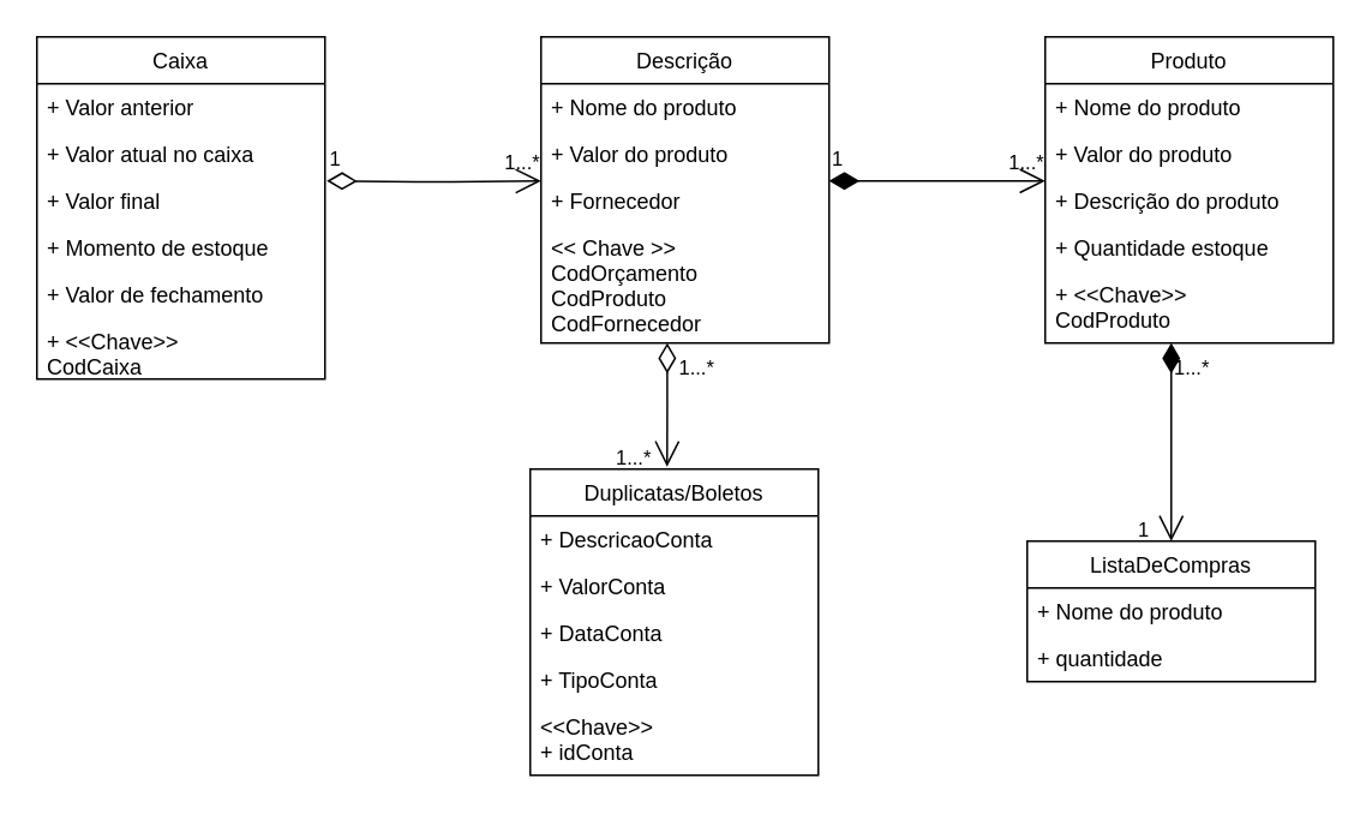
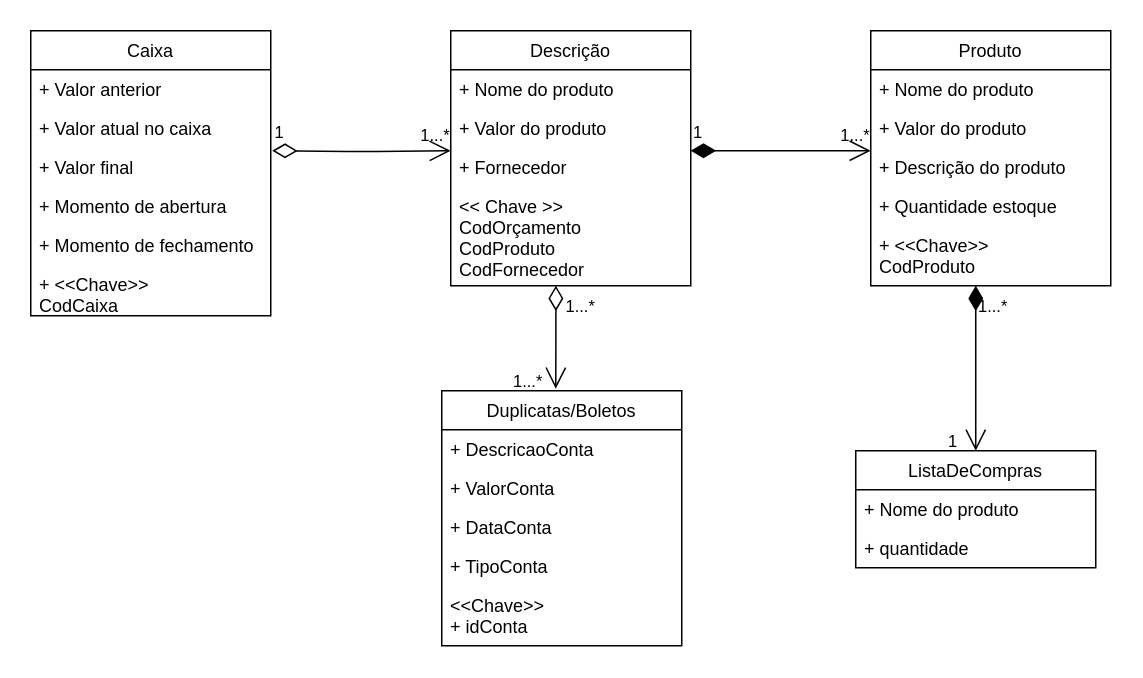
  <mxCell id="0" />
  <mxCell id="1" parent="0" />
  <mxCell id="2" value="1" style="endArrow=open;html=1;endSize=12;startArrow=diamondThin;startSize=14;startFill=0;edgeStyle=orthogonalEdgeStyle;align=left;verticalAlign=bottom;entryX=0;entryY=0.077;entryDx=0;entryDy=0;entryPerimeter=0;" parent="1" target="13" edge="1"><mxGeometry x="-1" y="3" relative="1" as="geometry"><mxPoint x="181" y="100" as="sourcePoint" /><mxPoint x="280" y="100" as="targetPoint" /></mxGeometry></mxCell>
  <mxCell id="3" value="Caixa" style="swimlane;fontStyle=0;childLayout=stackLayout;horizontal=1;startSize=26;fillColor=none;horizontalStack=0;resizeParent=1;resizeParentMax=0;resizeLast=0;collapsible=1;marginBottom=0;" parent="1" vertex="1"><mxGeometry x="20" y="20" width="160" height="190" as="geometry" /></mxCell>
  <mxCell id="4" value="+ Valor anterior" style="text;strokeColor=none;fillColor=none;align=left;verticalAlign=top;spacingLeft=4;spacingRight=4;overflow=hidden;rotatable=0;points=[[0,0.5],[1,0.5]];portConstraint=eastwest;" parent="3" vertex="1"><mxGeometry y="26" width="160" height="26" as="geometry" /></mxCell>
  <mxCell id="5" value="+ Valor atual no caixa" style="text;strokeColor=none;fillColor=none;align=left;verticalAlign=top;spacingLeft=4;spacingRight=4;overflow=hidden;rotatable=0;points=[[0,0.5],[1,0.5]];portConstraint=eastwest;" parent="3" vertex="1"><mxGeometry y="52" width="160" height="26" as="geometry" /></mxCell>
  <mxCell id="6" value="+ Valor final" style="text;strokeColor=none;fillColor=none;align=left;verticalAlign=top;spacingLeft=4;spacingRight=4;overflow=hidden;rotatable=0;points=[[0,0.5],[1,0.5]];portConstraint=eastwest;" parent="3" vertex="1"><mxGeometry y="78" width="160" height="26" as="geometry" /></mxCell>
- <mxCell id="7" value="+ Momento de estoque" style="text;strokeColor=none;fillColor=none;align=left;verticalAlign=top;spacingLeft=4;spacingRight=4;overflow=hidden;rotatable=0;points=[[0,0.5],[1,0.5]];portConstraint=eastwest;" parent="3" vertex="1"><mxGeometry y="104" width="160" height="26" as="geometry" /></mxCell>
- <mxCell id="8" value="+ Valor de fechamento" style="text;strokeColor=none;fillColor=none;align=left;verticalAlign=top;spacingLeft=4;spacingRight=4;overflow=hidden;rotatable=0;points=[[0,0.5],[1,0.5]];portConstraint=eastwest;" parent="3" vertex="1"><mxGeometry y="130" width="160" height="26" as="geometry" /></mxCell>
+ <mxCell id="7" value="+ Momento de abertura" style="text;strokeColor=none;fillColor=none;align=left;verticalAlign=top;spacingLeft=4;spacingRight=4;overflow=hidden;rotatable=0;points=[[0,0.5],[1,0.5]];portConstraint=eastwest;" parent="3" vertex="1"><mxGeometry y="104" width="160" height="26" as="geometry" /></mxCell>
+ <mxCell id="8" value="+ Momento de fechamento" style="text;strokeColor=none;fillColor=none;align=left;verticalAlign=top;spacingLeft=4;spacingRight=4;overflow=hidden;rotatable=0;points=[[0,0.5],[1,0.5]];portConstraint=eastwest;" parent="3" vertex="1"><mxGeometry y="130" width="160" height="26" as="geometry" /></mxCell>
  <mxCell id="9" value="+ &lt;&lt;Chave&gt;&gt;&#10;CodCaixa" style="text;strokeColor=none;fillColor=none;align=left;verticalAlign=top;spacingLeft=4;spacingRight=4;overflow=hidden;rotatable=0;points=[[0,0.5],[1,0.5]];portConstraint=eastwest;" parent="3" vertex="1"><mxGeometry y="156" width="160" height="34" as="geometry" /></mxCell>
  <mxCell id="10" value="Descrição" style="swimlane;fontStyle=0;childLayout=stackLayout;horizontal=1;startSize=26;fillColor=none;horizontalStack=0;resizeParent=1;resizeParentMax=0;resizeLast=0;collapsible=1;marginBottom=0;" parent="1" vertex="1"><mxGeometry x="300" y="20" width="160" height="170" as="geometry" /></mxCell>
  <mxCell id="11" value="+ Nome do produto" style="text;strokeColor=none;fillColor=none;align=left;verticalAlign=top;spacingLeft=4;spacingRight=4;overflow=hidden;rotatable=0;points=[[0,0.5],[1,0.5]];portConstraint=eastwest;" parent="10" vertex="1"><mxGeometry y="26" width="160" height="26" as="geometry" /></mxCell>
  <mxCell id="12" value="+ Valor do produto" style="text;strokeColor=none;fillColor=none;align=left;verticalAlign=top;spacingLeft=4;spacingRight=4;overflow=hidden;rotatable=0;points=[[0,0.5],[1,0.5]];portConstraint=eastwest;" parent="10" vertex="1"><mxGeometry y="52" width="160" height="26" as="geometry" /></mxCell>
  <mxCell id="13" value="+ Fornecedor" style="text;strokeColor=none;fillColor=none;align=left;verticalAlign=top;spacingLeft=4;spacingRight=4;overflow=hidden;rotatable=0;points=[[0,0.5],[1,0.5]];portConstraint=eastwest;" parent="10" vertex="1"><mxGeometry y="78" width="160" height="26" as="geometry" /></mxCell>
  <mxCell id="14" value="&lt;&lt; Chave &gt;&gt;&#10;CodOrçamento&#10;CodProduto&#10;CodFornecedor" style="text;strokeColor=none;fillColor=none;align=left;verticalAlign=top;spacingLeft=4;spacingRight=4;overflow=hidden;rotatable=0;points=[[0,0.5],[1,0.5]];portConstraint=eastwest;" parent="10" vertex="1"><mxGeometry y="104" width="160" height="66" as="geometry" /></mxCell>
  <mxCell id="15" value="1...*" style="text;html=1;strokeColor=none;fillColor=none;align=center;verticalAlign=middle;whiteSpace=wrap;rounded=0;fontSize=11;" parent="1" vertex="1"><mxGeometry x="280" y="80" width="20" height="20" as="geometry" /></mxCell>
  <mxCell id="16" value="1...*" style="text;html=1;strokeColor=none;fillColor=none;align=center;verticalAlign=middle;whiteSpace=wrap;rounded=0;fontSize=11;" parent="1" vertex="1"><mxGeometry x="560" y="80" width="20" height="20" as="geometry" /></mxCell>
  <mxCell id="17" value="Produto" style="swimlane;fontStyle=0;childLayout=stackLayout;horizontal=1;startSize=26;fillColor=none;horizontalStack=0;resizeParent=1;resizeParentMax=0;resizeLast=0;collapsible=1;marginBottom=0;" parent="1" vertex="1"><mxGeometry x="580" y="20" width="160" height="170" as="geometry" /></mxCell>
  <mxCell id="18" value="+ Nome do produto" style="text;strokeColor=none;fillColor=none;align=left;verticalAlign=top;spacingLeft=4;spacingRight=4;overflow=hidden;rotatable=0;points=[[0,0.5],[1,0.5]];portConstraint=eastwest;" parent="17" vertex="1"><mxGeometry y="26" width="160" height="26" as="geometry" /></mxCell>
  <mxCell id="19" value="+ Valor do produto" style="text;strokeColor=none;fillColor=none;align=left;verticalAlign=top;spacingLeft=4;spacingRight=4;overflow=hidden;rotatable=0;points=[[0,0.5],[1,0.5]];portConstraint=eastwest;" parent="17" vertex="1"><mxGeometry y="52" width="160" height="26" as="geometry" /></mxCell>
  <mxCell id="20" value="+ Descrição do produto" style="text;strokeColor=none;fillColor=none;align=left;verticalAlign=top;spacingLeft=4;spacingRight=4;overflow=hidden;rotatable=0;points=[[0,0.5],[1,0.5]];portConstraint=eastwest;" parent="17" vertex="1"><mxGeometry y="78" width="160" height="26" as="geometry" /></mxCell>
  <mxCell id="21" value="+ Quantidade estoque" style="text;strokeColor=none;fillColor=none;align=left;verticalAlign=top;spacingLeft=4;spacingRight=4;overflow=hidden;rotatable=0;points=[[0,0.5],[1,0.5]];portConstraint=eastwest;" parent="17" vertex="1"><mxGeometry y="104" width="160" height="26" as="geometry" /></mxCell>
  <mxCell id="22" value="+ &lt;&lt;Chave&gt;&gt;&#10;CodProduto" style="text;strokeColor=none;fillColor=none;align=left;verticalAlign=top;spacingLeft=4;spacingRight=4;overflow=hidden;rotatable=0;points=[[0,0.5],[1,0.5]];portConstraint=eastwest;" parent="17" vertex="1"><mxGeometry y="130" width="160" height="40" as="geometry" /></mxCell>
  <mxCell id="23" value="1" style="endArrow=open;html=1;endSize=12;startArrow=diamondThin;startSize=14;startFill=1;edgeStyle=orthogonalEdgeStyle;align=left;verticalAlign=bottom;entryX=0;entryY=0.308;entryDx=0;entryDy=0;entryPerimeter=0;rounded=0;" parent="1" edge="1"><mxGeometry x="-1" y="3" relative="1" as="geometry"><mxPoint x="460" y="100" as="sourcePoint" /><mxPoint x="580" y="100.008" as="targetPoint" /></mxGeometry></mxCell>
  <mxCell id="24" value="" style="endArrow=open;html=1;endSize=12;startArrow=diamondThin;startSize=14;startFill=1;edgeStyle=orthogonalEdgeStyle;align=left;verticalAlign=bottom;entryX=0.5;entryY=0;entryDx=0;entryDy=0;rounded=0;" edge="1" parent="1" source="22" target="25"><mxGeometry x="-1" y="3" relative="1" as="geometry"><mxPoint x="630" y="240" as="sourcePoint" /><mxPoint x="750" y="240.008" as="targetPoint" /><Array as="points"><mxPoint x="650" y="300" /></Array></mxGeometry></mxCell>
  <mxCell id="25" value="ListaDeCompras" style="swimlane;fontStyle=0;childLayout=stackLayout;horizontal=1;startSize=26;fillColor=none;horizontalStack=0;resizeParent=1;resizeParentMax=0;resizeLast=0;collapsible=1;marginBottom=0;" vertex="1" parent="1"><mxGeometry x="570" y="300" width="160" height="78" as="geometry" /></mxCell>
  <mxCell id="26" value="+ Nome do produto" style="text;strokeColor=none;fillColor=none;align=left;verticalAlign=top;spacingLeft=4;spacingRight=4;overflow=hidden;rotatable=0;points=[[0,0.5],[1,0.5]];portConstraint=eastwest;" vertex="1" parent="25"><mxGeometry y="26" width="160" height="26" as="geometry" /></mxCell>
  <mxCell id="27" value="+ quantidade" style="text;strokeColor=none;fillColor=none;align=left;verticalAlign=top;spacingLeft=4;spacingRight=4;overflow=hidden;rotatable=0;points=[[0,0.5],[1,0.5]];portConstraint=eastwest;" vertex="1" parent="25"><mxGeometry y="52" width="160" height="26" as="geometry" /></mxCell>
  <mxCell id="28" value="Duplicatas/Boletos" style="swimlane;fontStyle=0;childLayout=stackLayout;horizontal=1;startSize=26;fillColor=none;horizontalStack=0;resizeParent=1;resizeParentMax=0;resizeLast=0;collapsible=1;marginBottom=0;" vertex="1" parent="1"><mxGeometry x="294" y="260" width="160" height="170" as="geometry" /></mxCell>
  <mxCell id="29" value="+ DescricaoConta" style="text;strokeColor=none;fillColor=none;align=left;verticalAlign=top;spacingLeft=4;spacingRight=4;overflow=hidden;rotatable=0;points=[[0,0.5],[1,0.5]];portConstraint=eastwest;" vertex="1" parent="28"><mxGeometry y="26" width="160" height="26" as="geometry" /></mxCell>
  <mxCell id="30" value="+ ValorConta" style="text;strokeColor=none;fillColor=none;align=left;verticalAlign=top;spacingLeft=4;spacingRight=4;overflow=hidden;rotatable=0;points=[[0,0.5],[1,0.5]];portConstraint=eastwest;" vertex="1" parent="28"><mxGeometry y="52" width="160" height="26" as="geometry" /></mxCell>
  <mxCell id="31" value="+ DataConta" style="text;strokeColor=none;fillColor=none;align=left;verticalAlign=top;spacingLeft=4;spacingRight=4;overflow=hidden;rotatable=0;points=[[0,0.5],[1,0.5]];portConstraint=eastwest;" vertex="1" parent="28"><mxGeometry y="78" width="160" height="26" as="geometry" /></mxCell>
  <mxCell id="32" value="+ TipoConta" style="text;strokeColor=none;fillColor=none;align=left;verticalAlign=top;spacingLeft=4;spacingRight=4;overflow=hidden;rotatable=0;points=[[0,0.5],[1,0.5]];portConstraint=eastwest;" vertex="1" parent="28"><mxGeometry y="104" width="160" height="26" as="geometry" /></mxCell>
  <mxCell id="33" value="&lt;&lt;Chave&gt;&gt;&#10;+ idConta" style="text;strokeColor=none;fillColor=none;align=left;verticalAlign=top;spacingLeft=4;spacingRight=4;overflow=hidden;rotatable=0;points=[[0,0.5],[1,0.5]];portConstraint=eastwest;" vertex="1" parent="28"><mxGeometry y="130" width="160" height="40" as="geometry" /></mxCell>
  <mxCell id="34" value="&lt;span style=&quot;font-family: &amp;#34;helvetica&amp;#34; ; font-size: 11px ; font-style: normal ; font-weight: 400 ; letter-spacing: normal ; text-align: left ; text-indent: 0px ; text-transform: none ; word-spacing: 0px ; float: none ; display: inline&quot;&gt;1&lt;/span&gt;" style="text;whiteSpace=wrap;html=1;" vertex="1" parent="1"><mxGeometry x="630" y="280" width="10" height="20" as="geometry" /></mxCell>
  <mxCell id="35" value="" style="endArrow=open;html=1;endSize=12;startArrow=diamondThin;startSize=14;startFill=0;edgeStyle=orthogonalEdgeStyle;align=left;verticalAlign=bottom;entryX=0.475;entryY=-0.008;entryDx=0;entryDy=0;entryPerimeter=0;rounded=0;exitX=0.438;exitY=1;exitDx=0;exitDy=0;exitPerimeter=0;" edge="1" parent="1" source="14" target="28"><mxGeometry x="-1" y="3" relative="1" as="geometry"><mxPoint x="450" y="220" as="sourcePoint" /><mxPoint x="360" y="230" as="targetPoint" /><Array as="points" /></mxGeometry></mxCell>
  <mxCell id="36" value="&lt;span style=&quot;font-family: &amp;#34;helvetica&amp;#34; ; font-size: 11px&quot;&gt;1...*&lt;/span&gt;" style="text;whiteSpace=wrap;html=1;" vertex="1" parent="1"><mxGeometry x="340" y="240" width="20" height="20" as="geometry" /></mxCell>
  <mxCell id="37" value="&lt;span style=&quot;font-family: &amp;#34;helvetica&amp;#34; ; font-size: 11px ; font-style: normal ; font-weight: 400 ; letter-spacing: normal ; text-align: left ; text-indent: 0px ; text-transform: none ; word-spacing: 0px ; float: none ; display: inline&quot;&gt;1...*&lt;br&gt;&lt;br&gt;&lt;/span&gt;" style="text;whiteSpace=wrap;html=1;" vertex="1" parent="1"><mxGeometry x="375" y="190" width="25" height="20" as="geometry" /></mxCell>
  <mxCell id="38" value="&lt;span style=&quot;font-family: &amp;#34;helvetica&amp;#34; ; font-size: 11px ; font-style: normal ; font-weight: 400 ; letter-spacing: normal ; text-align: left ; text-indent: 0px ; text-transform: none ; word-spacing: 0px ; float: none ; display: inline&quot;&gt;1...*&lt;br&gt;&lt;br&gt;&lt;/span&gt;" style="text;whiteSpace=wrap;html=1;" vertex="1" parent="1"><mxGeometry x="650" y="190" width="25" height="20" as="geometry" /></mxCell>
